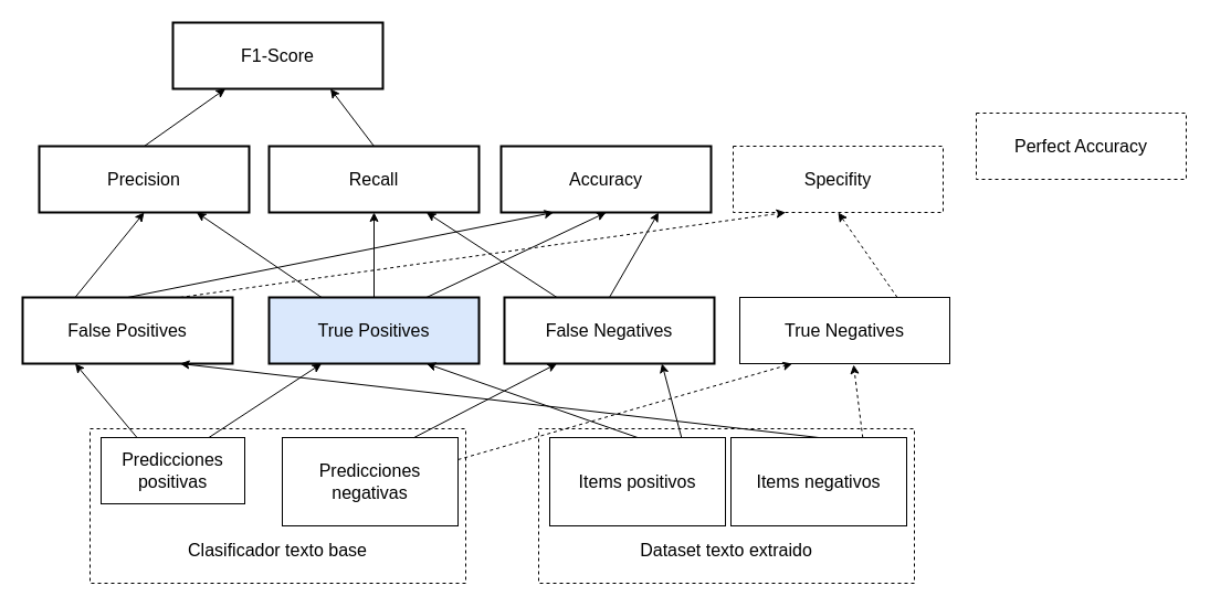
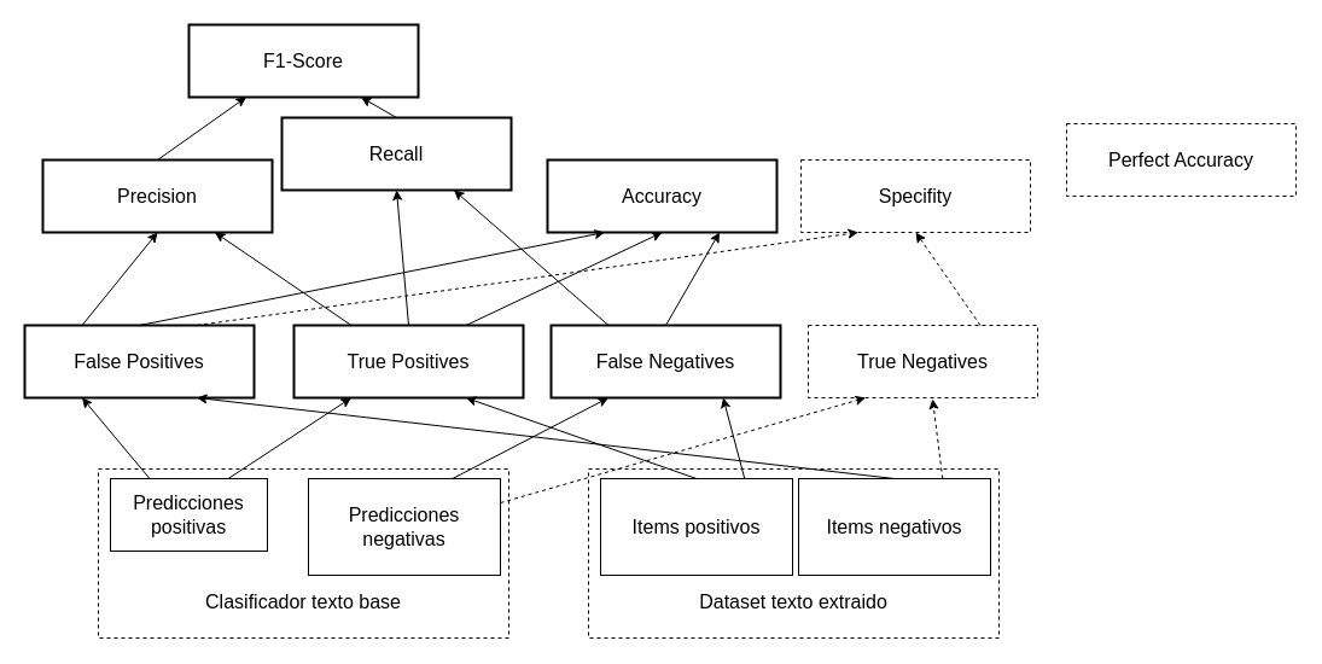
  <mxCell id="0" />
  <mxCell id="1" parent="0" />
  <mxCell id="2" value="F1-Score" style="rounded=0;whiteSpace=wrap;html=1;fontSize=16;strokeWidth=2;fillColor=none;" parent="1" vertex="1"><mxGeometry x="156" y="20" width="190" height="60" as="geometry" /></mxCell>
  <mxCell id="3" value="Precision" style="rounded=0;whiteSpace=wrap;html=1;fontSize=16;strokeWidth=2;" parent="1" vertex="1"><mxGeometry x="35" y="132" width="190" height="60" as="geometry" /></mxCell>
- <mxCell id="4" value="Recall" style="rounded=0;whiteSpace=wrap;html=1;fontSize=16;strokeWidth=2;" parent="1" vertex="1"><mxGeometry x="243" y="132" width="190" height="60" as="geometry" /></mxCell>
+ <mxCell id="4" value="Recall" style="rounded=0;whiteSpace=wrap;html=1;fontSize=16;strokeWidth=2;" parent="1" vertex="1"><mxGeometry x="233" y="97" width="190" height="60" as="geometry" /></mxCell>
  <mxCell id="5" value="Accuracy" style="rounded=0;whiteSpace=wrap;html=1;fontSize=16;strokeWidth=2;" parent="1" vertex="1"><mxGeometry x="453" y="132" width="190" height="60" as="geometry" /></mxCell>
  <mxCell id="6" value="False Positives" style="rounded=0;whiteSpace=wrap;html=1;fontSize=16;strokeWidth=2;" parent="1" vertex="1"><mxGeometry x="20" y="269" width="190" height="60" as="geometry" /></mxCell>
- <mxCell id="7" value="True Positives" style="rounded=0;whiteSpace=wrap;html=1;fontSize=16;strokeWidth=2;fillColor=#dae8fc;" parent="1" vertex="1"><mxGeometry x="243" y="269" width="190" height="60" as="geometry" /></mxCell>
+ <mxCell id="7" value="True Positives" style="rounded=0;whiteSpace=wrap;html=1;fontSize=16;strokeWidth=2;" parent="1" vertex="1"><mxGeometry x="243" y="269" width="190" height="60" as="geometry" /></mxCell>
  <mxCell id="8" value="False Negatives" style="rounded=0;whiteSpace=wrap;html=1;fontSize=16;strokeWidth=2;" parent="1" vertex="1"><mxGeometry x="456" y="269" width="190" height="60" as="geometry" /></mxCell>
- <mxCell id="9" value="True Negatives" style="rounded=0;whiteSpace=wrap;html=1;fontSize=16;strokeWidth=1;dashed=0;" parent="1" vertex="1"><mxGeometry x="669" y="269" width="190" height="60" as="geometry" /></mxCell>
+ <mxCell id="9" value="True Negatives" style="rounded=0;whiteSpace=wrap;html=1;fontSize=16;strokeWidth=1;dashed=1;" parent="1" vertex="1"><mxGeometry x="669" y="269" width="190" height="60" as="geometry" /></mxCell>
  <mxCell id="10" value="Specifity" style="rounded=0;whiteSpace=wrap;html=1;fontSize=16;strokeWidth=1;dashed=1;" parent="1" vertex="1"><mxGeometry x="663" y="132" width="190" height="60" as="geometry" /></mxCell>
  <mxCell id="11" value="" style="endArrow=classic;html=1;rounded=0;fontSize=16;exitX=0.5;exitY=0;exitDx=0;exitDy=0;entryX=0.25;entryY=1;entryDx=0;entryDy=0;" parent="1" source="3" target="2" edge="1"><mxGeometry width="50" height="50" relative="1" as="geometry"><mxPoint x="434" y="305" as="sourcePoint" /><mxPoint x="484" y="255" as="targetPoint" /></mxGeometry></mxCell>
  <mxCell id="12" value="" style="endArrow=classic;html=1;rounded=0;fontSize=16;strokeWidth=1;entryX=0.75;entryY=1;entryDx=0;entryDy=0;exitX=0.5;exitY=0;exitDx=0;exitDy=0;" parent="1" source="4" target="2" edge="1"><mxGeometry width="50" height="50" relative="1" as="geometry"><mxPoint x="401" y="174" as="sourcePoint" /><mxPoint x="484" y="255" as="targetPoint" /></mxGeometry></mxCell>
  <mxCell id="13" value="" style="endArrow=classic;html=1;rounded=0;fontSize=16;strokeWidth=1;exitX=0.25;exitY=0;exitDx=0;exitDy=0;entryX=0.75;entryY=1;entryDx=0;entryDy=0;" parent="1" source="7" target="3" edge="1"><mxGeometry width="50" height="50" relative="1" as="geometry"><mxPoint x="434" y="305" as="sourcePoint" /><mxPoint x="484" y="255" as="targetPoint" /></mxGeometry></mxCell>
  <mxCell id="14" value="" style="endArrow=classic;html=1;rounded=0;fontSize=16;strokeWidth=1;exitX=0.25;exitY=0;exitDx=0;exitDy=0;entryX=0.5;entryY=1;entryDx=0;entryDy=0;" parent="1" source="6" target="3" edge="1"><mxGeometry width="50" height="50" relative="1" as="geometry"><mxPoint x="434" y="305" as="sourcePoint" /><mxPoint x="484" y="255" as="targetPoint" /></mxGeometry></mxCell>
  <mxCell id="15" value="" style="endArrow=classic;html=1;rounded=0;fontSize=16;strokeWidth=1;exitX=0.5;exitY=0;exitDx=0;exitDy=0;entryX=0.5;entryY=1;entryDx=0;entryDy=0;" parent="1" source="7" target="4" edge="1"><mxGeometry width="50" height="50" relative="1" as="geometry"><mxPoint x="434" y="305" as="sourcePoint" /><mxPoint x="484" y="255" as="targetPoint" /></mxGeometry></mxCell>
  <mxCell id="16" value="" style="endArrow=classic;html=1;rounded=0;fontSize=16;strokeWidth=1;exitX=0.25;exitY=0;exitDx=0;exitDy=0;entryX=0.75;entryY=1;entryDx=0;entryDy=0;" parent="1" source="8" target="4" edge="1"><mxGeometry width="50" height="50" relative="1" as="geometry"><mxPoint x="434" y="305" as="sourcePoint" /><mxPoint x="484" y="255" as="targetPoint" /></mxGeometry></mxCell>
  <mxCell id="17" value="" style="endArrow=classic;html=1;rounded=0;fontSize=16;strokeWidth=1;exitX=0.5;exitY=0;exitDx=0;exitDy=0;entryX=0.25;entryY=1;entryDx=0;entryDy=0;" parent="1" source="6" target="5" edge="1"><mxGeometry width="50" height="50" relative="1" as="geometry"><mxPoint x="434" y="305" as="sourcePoint" /><mxPoint x="484" y="255" as="targetPoint" /></mxGeometry></mxCell>
  <mxCell id="18" value="" style="endArrow=classic;html=1;rounded=0;fontSize=16;strokeWidth=1;exitX=0.75;exitY=0;exitDx=0;exitDy=0;entryX=0.5;entryY=1;entryDx=0;entryDy=0;" parent="1" source="7" target="5" edge="1"><mxGeometry width="50" height="50" relative="1" as="geometry"><mxPoint x="434" y="305" as="sourcePoint" /><mxPoint x="484" y="255" as="targetPoint" /></mxGeometry></mxCell>
  <mxCell id="19" value="" style="endArrow=classic;html=1;rounded=0;fontSize=16;strokeWidth=1;exitX=0.5;exitY=0;exitDx=0;exitDy=0;entryX=0.75;entryY=1;entryDx=0;entryDy=0;" parent="1" source="8" target="5" edge="1"><mxGeometry width="50" height="50" relative="1" as="geometry"><mxPoint x="434" y="305" as="sourcePoint" /><mxPoint x="484" y="255" as="targetPoint" /></mxGeometry></mxCell>
  <mxCell id="20" value="" style="endArrow=classic;html=1;rounded=0;fontSize=16;strokeWidth=1;exitX=0.75;exitY=0;exitDx=0;exitDy=0;entryX=0.25;entryY=1;entryDx=0;entryDy=0;dashed=1;" parent="1" source="6" target="10" edge="1"><mxGeometry width="50" height="50" relative="1" as="geometry"><mxPoint x="434" y="305" as="sourcePoint" /><mxPoint x="484" y="255" as="targetPoint" /></mxGeometry></mxCell>
  <mxCell id="21" value="" style="endArrow=classic;html=1;rounded=0;fontSize=16;strokeWidth=1;exitX=0.75;exitY=0;exitDx=0;exitDy=0;entryX=0.5;entryY=1;entryDx=0;entryDy=0;dashed=1;" parent="1" source="9" target="10" edge="1"><mxGeometry width="50" height="50" relative="1" as="geometry"><mxPoint x="434" y="305" as="sourcePoint" /><mxPoint x="484" y="255" as="targetPoint" /></mxGeometry></mxCell>
  <mxCell id="22" value="Clasificador texto base" style="rounded=0;whiteSpace=wrap;html=1;dashed=1;fontSize=16;strokeWidth=1;fillColor=none;horizontal=1;labelPosition=center;verticalLabelPosition=middle;align=center;verticalAlign=middle;spacingBottom=-80;" parent="1" vertex="1"><mxGeometry x="81" y="388" width="340" height="140" as="geometry" /></mxCell>
  <mxCell id="23" value="Predicciones positivas" style="rounded=0;whiteSpace=wrap;html=1;fontSize=16;strokeWidth=1;fillColor=none;" parent="1" vertex="1"><mxGeometry x="91" y="396" width="130" height="60" as="geometry" /></mxCell>
  <mxCell id="24" value="Predicciones negativas" style="rounded=0;whiteSpace=wrap;html=1;fontSize=16;strokeWidth=1;fillColor=none;" parent="1" vertex="1"><mxGeometry x="255" y="396" width="159" height="80" as="geometry" /></mxCell>
  <mxCell id="25" value="Dataset texto extraido" style="rounded=0;whiteSpace=wrap;html=1;dashed=1;fontSize=16;strokeWidth=1;fillColor=none;horizontal=1;labelPosition=center;verticalLabelPosition=middle;align=center;verticalAlign=middle;spacingBottom=-80;" parent="1" vertex="1"><mxGeometry x="487" y="388" width="340" height="140" as="geometry" /></mxCell>
  <mxCell id="26" value="Items positivos" style="rounded=0;whiteSpace=wrap;html=1;fontSize=16;strokeWidth=1;fillColor=none;" parent="1" vertex="1"><mxGeometry x="497" y="396" width="159" height="80" as="geometry" /></mxCell>
  <mxCell id="27" value="Items negativos" style="rounded=0;whiteSpace=wrap;html=1;fontSize=16;strokeWidth=1;fillColor=none;" parent="1" vertex="1"><mxGeometry x="661" y="396" width="159" height="80" as="geometry" /></mxCell>
  <mxCell id="28" value="" style="endArrow=classic;html=1;rounded=0;fontSize=16;strokeWidth=1;exitX=0.5;exitY=0;exitDx=0;exitDy=0;entryX=0.75;entryY=1;entryDx=0;entryDy=0;" parent="1" source="26" target="7" edge="1"><mxGeometry width="50" height="50" relative="1" as="geometry"><mxPoint x="434" y="323" as="sourcePoint" /><mxPoint x="484" y="273" as="targetPoint" /></mxGeometry></mxCell>
  <mxCell id="29" value="" style="endArrow=classic;html=1;rounded=0;fontSize=16;strokeWidth=1;exitX=0.75;exitY=0;exitDx=0;exitDy=0;entryX=0.75;entryY=1;entryDx=0;entryDy=0;" parent="1" source="26" target="8" edge="1"><mxGeometry width="50" height="50" relative="1" as="geometry"><mxPoint x="434" y="323" as="sourcePoint" /><mxPoint x="484" y="273" as="targetPoint" /></mxGeometry></mxCell>
  <mxCell id="30" value="" style="endArrow=classic;html=1;rounded=0;fontSize=16;strokeWidth=1;exitX=0.75;exitY=0;exitDx=0;exitDy=0;entryX=0.542;entryY=1.017;entryDx=0;entryDy=0;entryPerimeter=0;dashed=1;" parent="1" source="27" target="9" edge="1"><mxGeometry width="50" height="50" relative="1" as="geometry"><mxPoint x="434" y="323" as="sourcePoint" /><mxPoint x="484" y="273" as="targetPoint" /></mxGeometry></mxCell>
  <mxCell id="31" value="" style="endArrow=classic;html=1;rounded=0;fontSize=16;strokeWidth=1;exitX=0.5;exitY=0;exitDx=0;exitDy=0;entryX=0.75;entryY=1;entryDx=0;entryDy=0;" parent="1" source="27" target="6" edge="1"><mxGeometry width="50" height="50" relative="1" as="geometry"><mxPoint x="434" y="323" as="sourcePoint" /><mxPoint x="484" y="273" as="targetPoint" /></mxGeometry></mxCell>
  <mxCell id="32" value="" style="endArrow=classic;html=1;rounded=0;fontSize=16;strokeWidth=1;exitX=1;exitY=0.25;exitDx=0;exitDy=0;entryX=0.25;entryY=1;entryDx=0;entryDy=0;dashed=1;" parent="1" source="24" target="9" edge="1"><mxGeometry width="50" height="50" relative="1" as="geometry"><mxPoint x="434" y="323" as="sourcePoint" /><mxPoint x="484" y="273" as="targetPoint" /></mxGeometry></mxCell>
  <mxCell id="33" value="" style="endArrow=classic;html=1;rounded=0;fontSize=16;strokeWidth=1;exitX=0.75;exitY=0;exitDx=0;exitDy=0;entryX=0.25;entryY=1;entryDx=0;entryDy=0;" parent="1" source="24" target="8" edge="1"><mxGeometry width="50" height="50" relative="1" as="geometry"><mxPoint x="434" y="323" as="sourcePoint" /><mxPoint x="484" y="273" as="targetPoint" /></mxGeometry></mxCell>
  <mxCell id="34" value="" style="endArrow=classic;html=1;rounded=0;fontSize=16;strokeWidth=1;exitX=0.75;exitY=0;exitDx=0;exitDy=0;entryX=0.25;entryY=1;entryDx=0;entryDy=0;" parent="1" source="23" target="7" edge="1"><mxGeometry width="50" height="50" relative="1" as="geometry"><mxPoint x="434" y="323" as="sourcePoint" /><mxPoint x="484" y="273" as="targetPoint" /></mxGeometry></mxCell>
  <mxCell id="35" value="" style="endArrow=classic;html=1;rounded=0;fontSize=16;strokeWidth=1;exitX=0.25;exitY=0;exitDx=0;exitDy=0;entryX=0.25;entryY=1;entryDx=0;entryDy=0;" parent="1" source="23" target="6" edge="1"><mxGeometry width="50" height="50" relative="1" as="geometry"><mxPoint x="434" y="323" as="sourcePoint" /><mxPoint x="484" y="273" as="targetPoint" /></mxGeometry></mxCell>
  <mxCell id="36" value="Perfect Accuracy" style="rounded=0;whiteSpace=wrap;html=1;fontSize=16;strokeWidth=1;dashed=1;" parent="1" vertex="1"><mxGeometry x="883" y="102" width="190" height="60" as="geometry" /></mxCell>
